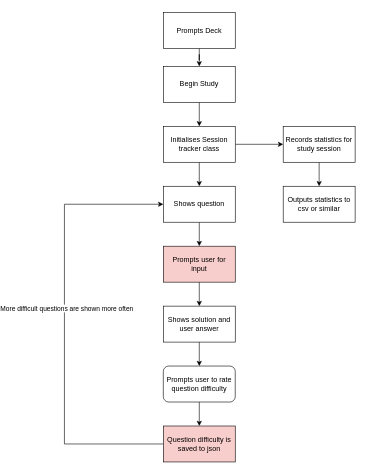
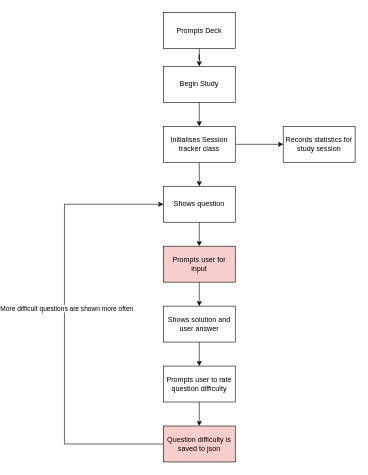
  <mxCell id="0" />
  <mxCell id="1" parent="0" />
  <mxCell id="2" value="" style="edgeStyle=orthogonalEdgeStyle;rounded=0;orthogonalLoop=1;jettySize=auto;html=1;" edge="1" parent="1" source="3" target="5"><mxGeometry relative="1" as="geometry" /></mxCell>
  <mxCell id="3" value="Prompts Deck&lt;br&gt;" style="rounded=0;whiteSpace=wrap;html=1;" vertex="1" parent="1"><mxGeometry x="185" y="20" width="120" height="60" as="geometry" /></mxCell>
  <mxCell id="4" value="" style="edgeStyle=orthogonalEdgeStyle;rounded=0;orthogonalLoop=1;jettySize=auto;html=1;" edge="1" parent="1" source="5" target="8"><mxGeometry relative="1" as="geometry" /></mxCell>
  <mxCell id="5" value="Begin Study" style="whiteSpace=wrap;html=1;rounded=0;" vertex="1" parent="1"><mxGeometry x="185" y="110" width="120" height="60" as="geometry" /></mxCell>
  <mxCell id="6" value="" style="edgeStyle=orthogonalEdgeStyle;rounded=0;orthogonalLoop=1;jettySize=auto;html=1;" edge="1" parent="1" source="8" target="10"><mxGeometry relative="1" as="geometry" /></mxCell>
  <mxCell id="7" value="" style="edgeStyle=orthogonalEdgeStyle;rounded=0;orthogonalLoop=1;jettySize=auto;html=1;" edge="1" parent="1" source="8" target="21"><mxGeometry relative="1" as="geometry" /></mxCell>
  <mxCell id="8" value="Initialises Session tracker class" style="whiteSpace=wrap;html=1;rounded=0;" vertex="1" parent="1"><mxGeometry x="185" y="210" width="120" height="60" as="geometry" /></mxCell>
  <mxCell id="9" value="" style="edgeStyle=orthogonalEdgeStyle;rounded=0;orthogonalLoop=1;jettySize=auto;html=1;" edge="1" parent="1" source="10" target="12"><mxGeometry relative="1" as="geometry" /></mxCell>
  <mxCell id="10" value="Shows question" style="whiteSpace=wrap;html=1;rounded=0;" vertex="1" parent="1"><mxGeometry x="185" y="310" width="120" height="60" as="geometry" /></mxCell>
  <mxCell id="11" value="" style="edgeStyle=orthogonalEdgeStyle;rounded=0;orthogonalLoop=1;jettySize=auto;html=1;" edge="1" parent="1" source="12" target="14"><mxGeometry relative="1" as="geometry" /></mxCell>
  <mxCell id="12" value="Prompts user for input" style="whiteSpace=wrap;html=1;rounded=0;fillColor=#f8cecc;" vertex="1" parent="1"><mxGeometry x="185" y="410" width="120" height="60" as="geometry" /></mxCell>
  <mxCell id="13" value="" style="edgeStyle=orthogonalEdgeStyle;rounded=0;orthogonalLoop=1;jettySize=auto;html=1;" edge="1" parent="1" source="14" target="16"><mxGeometry relative="1" as="geometry" /></mxCell>
  <mxCell id="14" value="Shows solution and user answer" style="whiteSpace=wrap;html=1;rounded=0;" vertex="1" parent="1"><mxGeometry x="185" y="510" width="120" height="60" as="geometry" /></mxCell>
  <mxCell id="15" value="" style="edgeStyle=orthogonalEdgeStyle;rounded=0;orthogonalLoop=1;jettySize=auto;html=1;" edge="1" parent="1" source="16" target="19"><mxGeometry relative="1" as="geometry" /></mxCell>
- <mxCell id="16" value="Prompts user to rate question difficulty" style="whiteSpace=wrap;html=1;rounded=1;" vertex="1" parent="1"><mxGeometry x="185" y="610" width="120" height="60" as="geometry" /></mxCell>
+ <mxCell id="16" value="Prompts user to rate question difficulty" style="whiteSpace=wrap;html=1;rounded=0;" vertex="1" parent="1"><mxGeometry x="185" y="610" width="120" height="60" as="geometry" /></mxCell>
  <mxCell id="17" style="edgeStyle=orthogonalEdgeStyle;rounded=0;orthogonalLoop=1;jettySize=auto;html=1;entryX=0;entryY=0.5;entryDx=0;entryDy=0;" edge="1" parent="1" source="19" target="10"><mxGeometry relative="1" as="geometry"><Array as="points"><mxPoint x="20" y="740" /><mxPoint x="20" y="340" /></Array></mxGeometry></mxCell>
  <mxCell id="18" value="More difficult questions are shown more often" style="edgeLabel;html=1;align=center;verticalAlign=middle;resizable=0;points=[];" vertex="1" connectable="0" parent="17"><mxGeometry x="0.074" y="-3" relative="1" as="geometry"><mxPoint as="offset" /></mxGeometry></mxCell>
  <mxCell id="19" value="Question difficulty is saved to json" style="whiteSpace=wrap;html=1;rounded=0;fillColor=#f8cecc;" vertex="1" parent="1"><mxGeometry x="185" y="710" width="120" height="60" as="geometry" /></mxCell>
- <mxCell id="20" value="" style="edgeStyle=orthogonalEdgeStyle;rounded=0;orthogonalLoop=1;jettySize=auto;html=1;" edge="1" parent="1" source="21" target="22"><mxGeometry relative="1" as="geometry" /></mxCell>
  <mxCell id="21" value="Records statistics for study session" style="whiteSpace=wrap;html=1;rounded=0;" vertex="1" parent="1"><mxGeometry x="385" y="210" width="120" height="60" as="geometry" /></mxCell>
- <mxCell id="22" value="Outputs statistics to csv or similar" style="whiteSpace=wrap;html=1;rounded=0;" vertex="1" parent="1"><mxGeometry x="385" y="310" width="120" height="60" as="geometry" /></mxCell>
